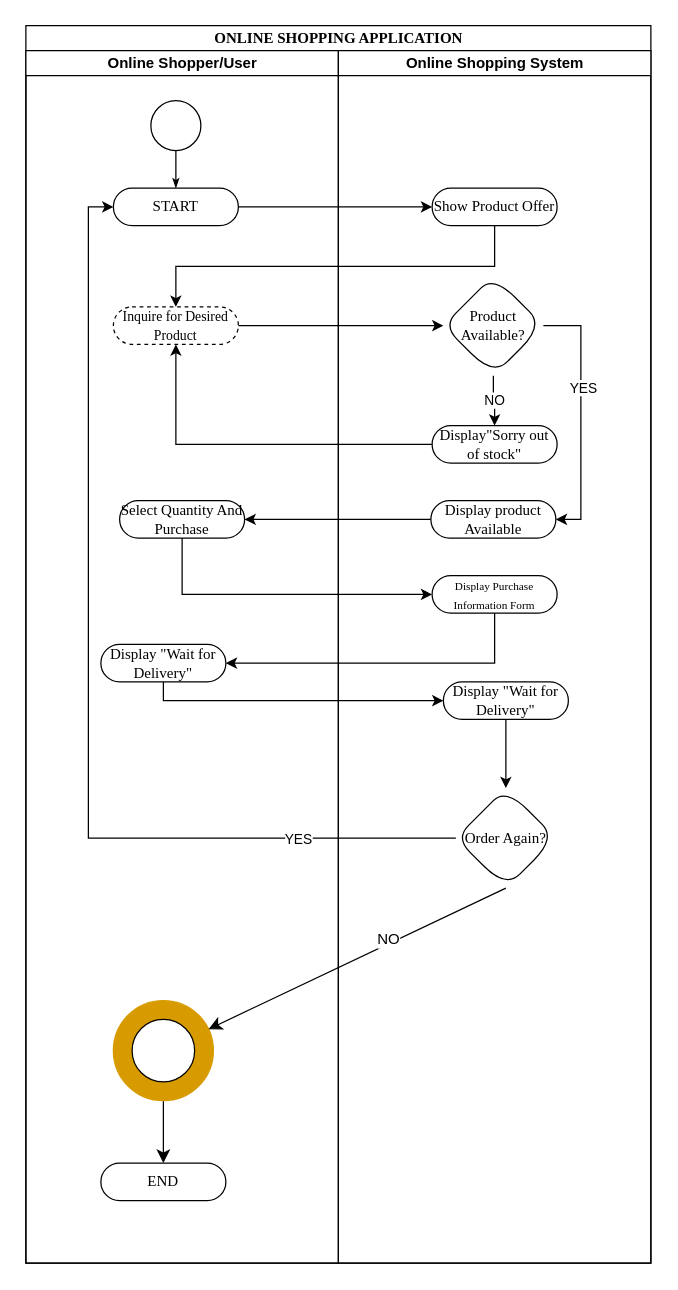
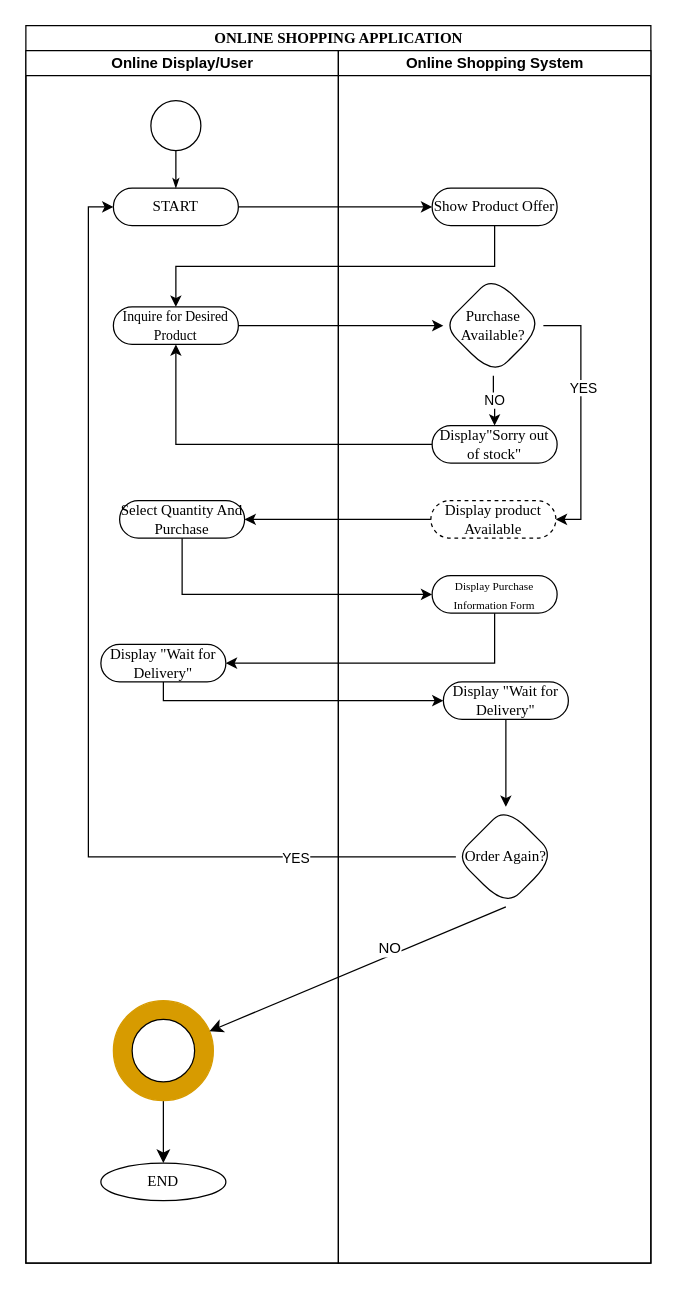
  <mxCell id="0" />
  <mxCell id="1" parent="0" />
  <mxCell id="2" value="ONLINE SHOPPING APPLICATION" style="swimlane;html=1;childLayout=stackLayout;startSize=20;rounded=0;shadow=0;comic=0;labelBackgroundColor=none;strokeWidth=1;fontFamily=Verdana;fontSize=12;align=center;" vertex="1" parent="1"><mxGeometry x="20" y="20" width="500" height="990" as="geometry" /></mxCell>
- <mxCell id="3" value="Online Shopper/User" style="swimlane;html=1;startSize=20;" vertex="1" parent="2"><mxGeometry y="20" width="250" height="970" as="geometry" /></mxCell>
- <mxCell id="4" value="&lt;font style=&quot;font-size: 11px;&quot;&gt;Inquire for Desired Product&lt;/font&gt;" style="rounded=1;whiteSpace=wrap;html=1;shadow=0;comic=0;labelBackgroundColor=none;strokeWidth=1;fontFamily=Verdana;fontSize=12;align=center;arcSize=50;dashed=1;" vertex="1" parent="3"><mxGeometry x="70" y="205" width="100" height="30" as="geometry" /></mxCell>
+ <mxCell id="3" value="Online Display/User" style="swimlane;html=1;startSize=20;" vertex="1" parent="2"><mxGeometry y="20" width="250" height="970" as="geometry" /></mxCell>
+ <mxCell id="4" value="&lt;font style=&quot;font-size: 11px;&quot;&gt;Inquire for Desired Product&lt;/font&gt;" style="rounded=1;whiteSpace=wrap;html=1;shadow=0;comic=0;labelBackgroundColor=none;strokeWidth=1;fontFamily=Verdana;fontSize=12;align=center;arcSize=50;" vertex="1" parent="3"><mxGeometry x="70" y="205" width="100" height="30" as="geometry" /></mxCell>
  <mxCell id="5" value="Select Quantity And Purchase" style="rounded=1;whiteSpace=wrap;html=1;shadow=0;comic=0;labelBackgroundColor=none;strokeWidth=1;fontFamily=Verdana;fontSize=12;align=center;arcSize=50;" vertex="1" parent="3"><mxGeometry x="75" y="360" width="100" height="30" as="geometry" /></mxCell>
  <mxCell id="6" value="" style="ellipse;whiteSpace=wrap;html=1;rounded=0;shadow=0;comic=0;labelBackgroundColor=none;strokeWidth=1;fontFamily=Verdana;fontSize=12;align=center;" vertex="1" parent="3"><mxGeometry x="100" y="40" width="40" height="40" as="geometry" /></mxCell>
  <mxCell id="7" value="START" style="rounded=1;whiteSpace=wrap;html=1;shadow=0;comic=0;labelBackgroundColor=none;strokeWidth=1;fontFamily=Verdana;fontSize=12;align=center;arcSize=50;" vertex="1" parent="3"><mxGeometry x="70" y="110" width="100" height="30" as="geometry" /></mxCell>
  <mxCell id="8" style="edgeStyle=orthogonalEdgeStyle;rounded=0;html=1;labelBackgroundColor=none;startArrow=none;startFill=0;startSize=5;endArrow=classicThin;endFill=1;endSize=5;jettySize=auto;orthogonalLoop=1;strokeWidth=1;fontFamily=Verdana;fontSize=12" edge="1" parent="3" source="6" target="7"><mxGeometry relative="1" as="geometry" /></mxCell>
  <mxCell id="9" value="Display &quot;Wait for Delivery&quot;" style="rounded=1;whiteSpace=wrap;html=1;shadow=0;comic=0;labelBackgroundColor=none;strokeWidth=1;fontFamily=Verdana;fontSize=12;align=center;arcSize=50;" vertex="1" parent="3"><mxGeometry x="60" y="475" width="100" height="30" as="geometry" /></mxCell>
  <mxCell id="10" style="edgeStyle=none;curved=1;rounded=0;orthogonalLoop=1;jettySize=auto;html=1;exitX=0.5;exitY=1;exitDx=0;exitDy=0;entryX=0.5;entryY=0;entryDx=0;entryDy=0;fontSize=12;startSize=8;endSize=8;" edge="1" parent="3" source="11" target="13"><mxGeometry relative="1" as="geometry" /></mxCell>
  <mxCell id="11" value="" style="ellipse;whiteSpace=wrap;html=1;aspect=fixed;fillColor=#D79B00;strokeColor=#D79B00;" vertex="1" parent="3"><mxGeometry x="70" y="760" width="80" height="80" as="geometry" /></mxCell>
  <mxCell id="12" value="" style="ellipse;whiteSpace=wrap;html=1;aspect=fixed;" vertex="1" parent="3"><mxGeometry x="85" y="775" width="50" height="50" as="geometry" /></mxCell>
- <mxCell id="13" value="END" style="rounded=1;whiteSpace=wrap;html=1;shadow=0;comic=0;labelBackgroundColor=none;strokeWidth=1;fontFamily=Verdana;fontSize=12;align=center;arcSize=50;" vertex="1" parent="3"><mxGeometry x="60" y="890" width="100" height="30" as="geometry" /></mxCell>
+ <mxCell id="13" value="END" style="ellipse;whiteSpace=wrap;html=1;shadow=0;comic=0;labelBackgroundColor=none;strokeWidth=1;fontFamily=Verdana;fontSize=12;align=center;arcSize=50;" vertex="1" parent="3"><mxGeometry x="60" y="890" width="100" height="30" as="geometry" /></mxCell>
  <mxCell id="14" style="edgeStyle=orthogonalEdgeStyle;rounded=0;orthogonalLoop=1;jettySize=auto;html=1;exitX=1;exitY=0.5;exitDx=0;exitDy=0;entryX=0;entryY=0.5;entryDx=0;entryDy=0;" edge="1" parent="2" source="7" target="20"><mxGeometry relative="1" as="geometry" /></mxCell>
  <mxCell id="15" style="edgeStyle=orthogonalEdgeStyle;rounded=0;orthogonalLoop=1;jettySize=auto;html=1;exitX=0.5;exitY=1;exitDx=0;exitDy=0;" edge="1" parent="2" source="20" target="4"><mxGeometry relative="1" as="geometry"><mxPoint x="120" y="210" as="targetPoint" /></mxGeometry></mxCell>
  <mxCell id="16" value="" style="edgeStyle=orthogonalEdgeStyle;rounded=0;orthogonalLoop=1;jettySize=auto;html=1;" edge="1" parent="2" source="4" target="27"><mxGeometry relative="1" as="geometry" /></mxCell>
  <mxCell id="17" value="Online Shopping System" style="swimlane;html=1;startSize=20;" vertex="1" parent="2"><mxGeometry x="250" y="20" width="250" height="970" as="geometry" /></mxCell>
- <mxCell id="18" value="Display product Available" style="rounded=1;whiteSpace=wrap;html=1;shadow=0;comic=0;labelBackgroundColor=none;strokeWidth=1;fontFamily=Verdana;fontSize=12;align=center;arcSize=50;" vertex="1" parent="17"><mxGeometry x="74" y="360" width="100" height="30" as="geometry" /></mxCell>
+ <mxCell id="18" value="Display product Available" style="rounded=1;whiteSpace=wrap;html=1;shadow=0;comic=0;labelBackgroundColor=none;strokeWidth=1;fontFamily=Verdana;fontSize=12;align=center;arcSize=50;dashed=1;" vertex="1" parent="17"><mxGeometry x="74" y="360" width="100" height="30" as="geometry" /></mxCell>
  <mxCell id="19" value="&lt;font style=&quot;font-size: 9px;&quot;&gt;Display Purchase Information Form&lt;/font&gt;" style="rounded=1;whiteSpace=wrap;html=1;shadow=0;comic=0;labelBackgroundColor=none;strokeWidth=1;fontFamily=Verdana;fontSize=12;align=center;arcSize=50;" vertex="1" parent="17"><mxGeometry x="75" y="420" width="100" height="30" as="geometry" /></mxCell>
  <mxCell id="20" value="Show Product Offer" style="rounded=1;whiteSpace=wrap;html=1;shadow=0;comic=0;labelBackgroundColor=none;strokeWidth=1;fontFamily=Verdana;fontSize=12;align=center;arcSize=50;" vertex="1" parent="17"><mxGeometry x="75" y="110" width="100" height="30" as="geometry" /></mxCell>
  <mxCell id="21" value="" style="edgeStyle=orthogonalEdgeStyle;rounded=0;orthogonalLoop=1;jettySize=auto;html=1;" edge="1" parent="17" source="22" target="28"><mxGeometry relative="1" as="geometry" /></mxCell>
  <mxCell id="22" value="Display &quot;Wait for Delivery&quot;" style="rounded=1;whiteSpace=wrap;html=1;shadow=0;comic=0;labelBackgroundColor=none;strokeWidth=1;fontFamily=Verdana;fontSize=12;align=center;arcSize=50;" vertex="1" parent="17"><mxGeometry x="84" y="505" width="100" height="30" as="geometry" /></mxCell>
  <mxCell id="23" value="Display&quot;Sorry out of stock&quot;" style="rounded=1;whiteSpace=wrap;html=1;shadow=0;comic=0;labelBackgroundColor=none;strokeWidth=1;fontFamily=Verdana;fontSize=12;align=center;arcSize=50;" vertex="1" parent="17"><mxGeometry x="75" y="300" width="100" height="30" as="geometry" /></mxCell>
  <mxCell id="24" value="NO" style="edgeStyle=orthogonalEdgeStyle;rounded=0;orthogonalLoop=1;jettySize=auto;html=1;" edge="1" parent="17" source="27" target="23"><mxGeometry relative="1" as="geometry" /></mxCell>
  <mxCell id="25" style="edgeStyle=orthogonalEdgeStyle;rounded=0;orthogonalLoop=1;jettySize=auto;html=1;exitX=1;exitY=0.5;exitDx=0;exitDy=0;entryX=1;entryY=0.5;entryDx=0;entryDy=0;" edge="1" parent="17" source="27" target="18"><mxGeometry relative="1" as="geometry" /></mxCell>
  <mxCell id="26" value="YES" style="edgeLabel;html=1;align=center;verticalAlign=middle;resizable=0;points=[];" connectable="0" vertex="1" parent="25"><mxGeometry x="-0.233" y="1" relative="1" as="geometry"><mxPoint as="offset" /></mxGeometry></mxCell>
- <mxCell id="27" value="Product Available?" style="rhombus;whiteSpace=wrap;html=1;fontFamily=Verdana;rounded=1;shadow=0;comic=0;labelBackgroundColor=none;strokeWidth=1;arcSize=50;" vertex="1" parent="17"><mxGeometry x="84" y="180" width="80" height="80" as="geometry" /></mxCell>
- <mxCell id="28" value="Order Again?" style="rhombus;whiteSpace=wrap;html=1;fontFamily=Verdana;rounded=1;shadow=0;comic=0;labelBackgroundColor=none;strokeWidth=1;arcSize=50;" vertex="1" parent="17"><mxGeometry x="94" y="590" width="80" height="80" as="geometry" /></mxCell>
+ <mxCell id="27" value="Purchase Available?" style="rhombus;whiteSpace=wrap;html=1;fontFamily=Verdana;rounded=1;shadow=0;comic=0;labelBackgroundColor=none;strokeWidth=1;arcSize=50;" vertex="1" parent="17"><mxGeometry x="84" y="180" width="80" height="80" as="geometry" /></mxCell>
+ <mxCell id="28" value="Order Again?" style="rhombus;whiteSpace=wrap;html=1;fontFamily=Verdana;rounded=1;shadow=0;comic=0;labelBackgroundColor=none;strokeWidth=1;arcSize=50;" vertex="1" parent="17"><mxGeometry x="94" y="605" width="80" height="80" as="geometry" /></mxCell>
  <mxCell id="29" style="edgeStyle=orthogonalEdgeStyle;rounded=0;orthogonalLoop=1;jettySize=auto;html=1;exitX=0;exitY=0.5;exitDx=0;exitDy=0;entryX=0.5;entryY=1;entryDx=0;entryDy=0;" edge="1" parent="2" source="23" target="4"><mxGeometry relative="1" as="geometry" /></mxCell>
  <mxCell id="30" style="edgeStyle=orthogonalEdgeStyle;rounded=0;orthogonalLoop=1;jettySize=auto;html=1;exitX=0;exitY=0.5;exitDx=0;exitDy=0;entryX=1;entryY=0.5;entryDx=0;entryDy=0;" edge="1" parent="2" source="18" target="5"><mxGeometry relative="1" as="geometry" /></mxCell>
  <mxCell id="31" style="edgeStyle=orthogonalEdgeStyle;rounded=0;orthogonalLoop=1;jettySize=auto;html=1;exitX=0.5;exitY=1;exitDx=0;exitDy=0;entryX=0;entryY=0.5;entryDx=0;entryDy=0;" edge="1" parent="2" source="5" target="19"><mxGeometry relative="1" as="geometry" /></mxCell>
  <mxCell id="32" style="edgeStyle=orthogonalEdgeStyle;rounded=0;orthogonalLoop=1;jettySize=auto;html=1;exitX=0.5;exitY=1;exitDx=0;exitDy=0;" edge="1" parent="2" source="9" target="22"><mxGeometry relative="1" as="geometry"><Array as="points"><mxPoint x="110" y="540" /></Array></mxGeometry></mxCell>
  <mxCell id="33" style="edgeStyle=orthogonalEdgeStyle;rounded=0;orthogonalLoop=1;jettySize=auto;html=1;exitX=0.5;exitY=1;exitDx=0;exitDy=0;entryX=1;entryY=0.5;entryDx=0;entryDy=0;" edge="1" parent="2" source="19" target="9"><mxGeometry relative="1" as="geometry" /></mxCell>
  <mxCell id="34" style="edgeStyle=orthogonalEdgeStyle;rounded=0;orthogonalLoop=1;jettySize=auto;html=1;exitX=0;exitY=0.5;exitDx=0;exitDy=0;entryX=0;entryY=0.5;entryDx=0;entryDy=0;" edge="1" parent="2" source="28" target="7"><mxGeometry relative="1" as="geometry" /></mxCell>
  <mxCell id="35" value="YES" style="edgeLabel;html=1;align=center;verticalAlign=middle;resizable=0;points=[];" connectable="0" vertex="1" parent="34"><mxGeometry x="-0.692" y="-4" relative="1" as="geometry"><mxPoint x="-1" y="4" as="offset" /></mxGeometry></mxCell>
  <mxCell id="36" style="edgeStyle=none;curved=1;rounded=0;orthogonalLoop=1;jettySize=auto;html=1;exitX=0.5;exitY=1;exitDx=0;exitDy=0;fontSize=12;startSize=8;endSize=8;" edge="1" parent="2" source="28" target="11"><mxGeometry relative="1" as="geometry" /></mxCell>
  <mxCell id="37" value="NO" style="edgeLabel;html=1;align=center;verticalAlign=middle;resizable=0;points=[];fontSize=12;" connectable="0" vertex="1" parent="36"><mxGeometry x="0.2" y="3" relative="1" as="geometry"><mxPoint x="47" y="-30" as="offset" /></mxGeometry></mxCell>
